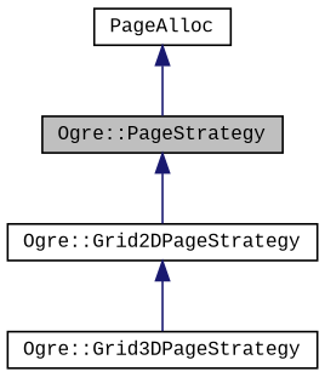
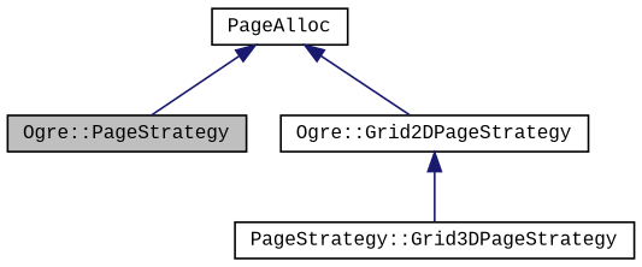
  digraph {
    fontname="Liberation Mono"
    node [color=black fontname="Liberation Mono" fontsize=10 shape=record]
    edge [color=midnightblue dir=back fontname="Liberation Mono" fontsize=10 labelfontname=Helvetica labelfontsize=10 style=solid]
    n1 [fillcolor=grey75 fontcolor=black height=0.2 label="Ogre::PageStrategy" style=filled width=0.4]
    n2 [height=0.2 label="Ogre::Grid2DPageStrategy" width=0.4]
-   n3 [height=0.2 label="Ogre::Grid3DPageStrategy" width=0.4]
+   n3 [height=0.2 label="PageStrategy::Grid3DPageStrategy" width=0.4]
    n4 [height=0.2 label=PageAlloc width=0.4]
-   n1 -> n2
+   n4 -> n2
    n2 -> n3
    n4 -> n1
  }
